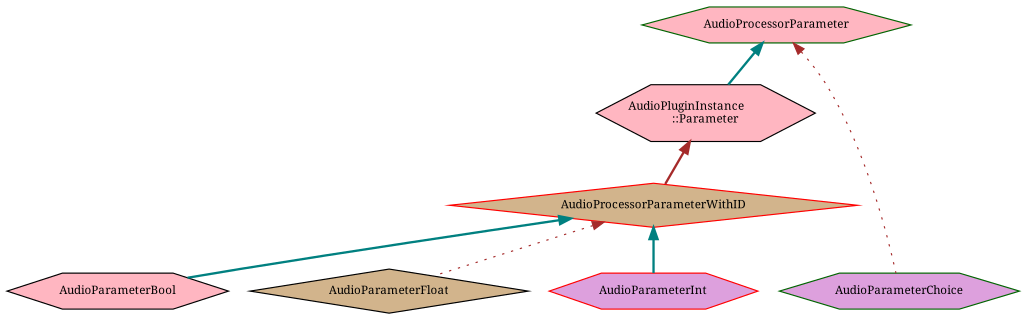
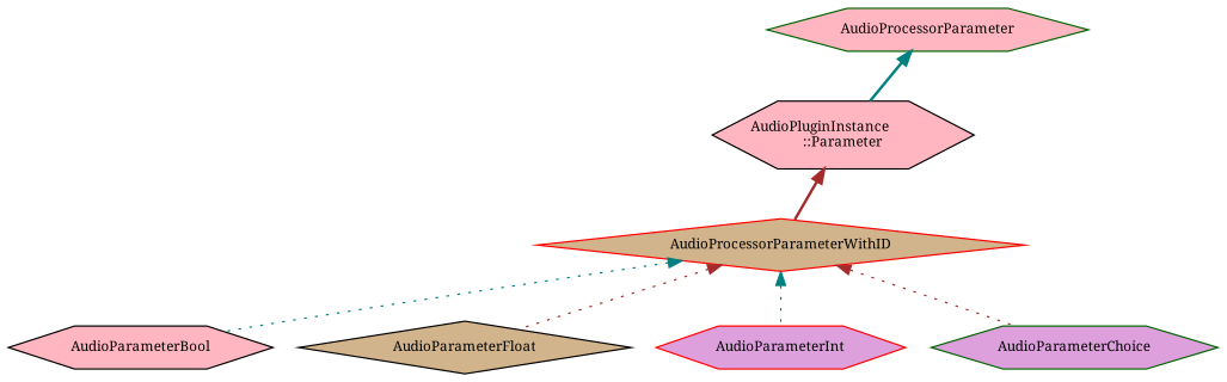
  digraph {
    fontname="Noto Serif"
    node [color=black fillcolor=lightpink fontname="Noto Serif" fontsize=10 shape=hexagon style=filled]
    edge [color=teal dir=back fontname="Noto Serif" fontsize=10 labelfontname=Helvetica labelfontsize=10 style=bold]
    n1 [color=darkgreen fontcolor=black height=0.2 label=AudioProcessorParameter width=0.4]
    n2 [height=0.2 label="AudioPluginInstance\l::Parameter" width=0.4]
    n3 [color=red fillcolor=tan height=0.2 label=AudioProcessorParameterWithID shape=diamond width=0.4]
    n4 [height=0.2 label=AudioParameterBool width=0.4]
    n5 [color=darkgreen fillcolor=plum height=0.2 label=AudioParameterChoice width=0.4]
    n6 [fillcolor=tan height=0.2 label=AudioParameterFloat shape=diamond width=0.4]
    n7 [color=red fillcolor=plum height=0.2 label=AudioParameterInt width=0.4]
    n1 -> n2
    n2 -> n3 [color=brown]
-   n3 -> n4
-   n1 -> n5 [color=brown style=dotted]
+   n3 -> n4 [style=dotted]
+   n3 -> n5 [color=brown style=dotted]
    n3 -> n6 [color=brown style=dotted]
-   n3 -> n7
+   n3 -> n7 [style=dotted]
  }
